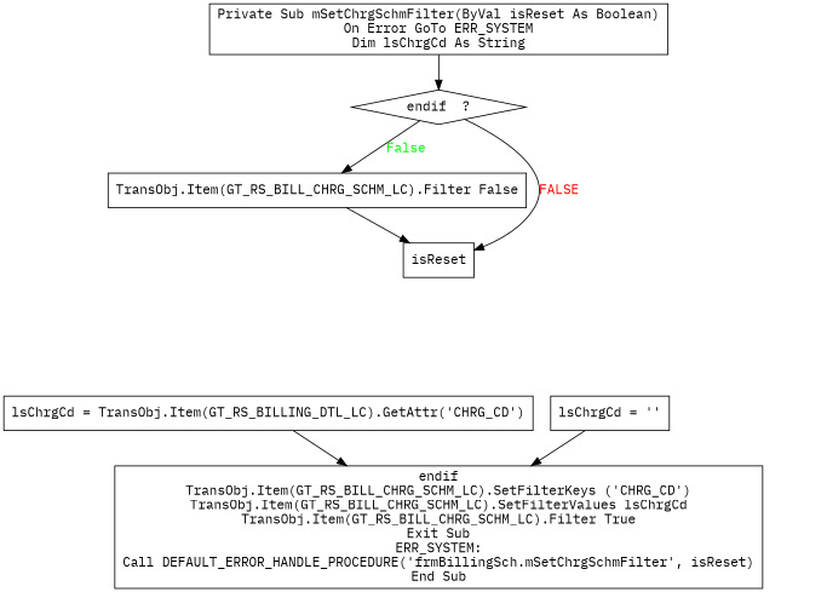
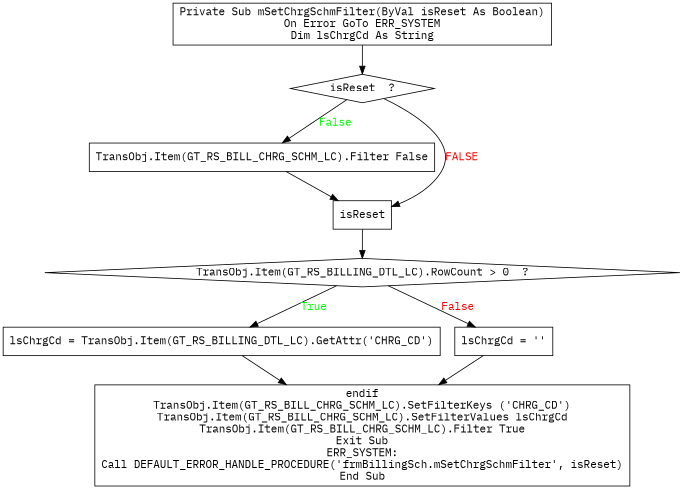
  digraph {
    fontname="IBM Plex Mono"
    node [fontname="IBM Plex Mono" shape=box]
    edge [fontname="IBM Plex Mono"]
    n1 [label="Private Sub mSetChrgSchmFilter(ByVal isReset As Boolean)\nOn Error GoTo ERR_SYSTEM\nDim lsChrgCd As String"]
-   n2 [label="endif  ?" shape=diamond]
+   n2 [label="isReset  ?" shape=diamond]
    n3 [label="TransObj.Item(GT_RS_BILL_CHRG_SCHM_LC).Filter False"]
    n4 [label=isReset]
+   n5 [label="TransObj.Item(GT_RS_BILLING_DTL_LC).RowCount > 0  ?" shape=diamond]
    n6 [label="lsChrgCd = TransObj.Item(GT_RS_BILLING_DTL_LC).GetAttr('CHRG_CD')"]
    n7 [label="lsChrgCd = ''"]
    n8 [label="endif\nTransObj.Item(GT_RS_BILL_CHRG_SCHM_LC).SetFilterKeys ('CHRG_CD')\nTransObj.Item(GT_RS_BILL_CHRG_SCHM_LC).SetFilterValues lsChrgCd\nTransObj.Item(GT_RS_BILL_CHRG_SCHM_LC).Filter True\nExit Sub\nERR_SYSTEM:\nCall DEFAULT_ERROR_HANDLE_PROCEDURE('frmBillingSch.mSetChrgSchmFilter', isReset)\nEnd Sub"]
    n1 -> n2
    n2 -> n3 [fontcolor=GREEN label=False]
    n2 -> n4 [fontcolor=RED label=FALSE]
    n3 -> n4
+   n4 -> n5
+   n5 -> n6 [fontcolor=GREEN label=True]
+   n5 -> n7 [fontcolor=RED label=False]
    n6 -> n8
    n7 -> n8
  }
